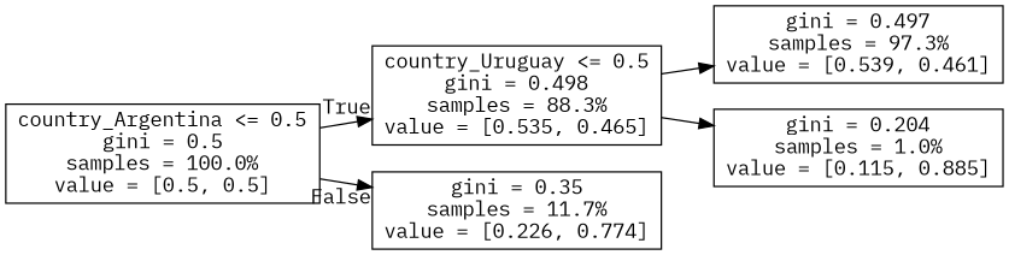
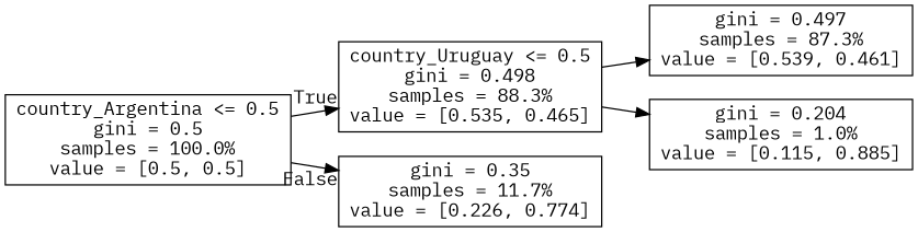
  digraph {
    rankdir=LR
    fontname="IBM Plex Mono"
    node [shape=box fontname="IBM Plex Mono"]
    edge [fontname="IBM Plex Mono"]
    n1 [label="country_Argentina <= 0.5\ngini = 0.5\nsamples = 100.0%\nvalue = [0.5, 0.5]"]
    n2 [label="country_Uruguay <= 0.5\ngini = 0.498\nsamples = 88.3%\nvalue = [0.535, 0.465]"]
    n3 [label="gini = 0.35\nsamples = 11.7%\nvalue = [0.226, 0.774]"]
-   n4 [label="gini = 0.497\nsamples = 97.3%\nvalue = [0.539, 0.461]"]
+   n4 [label="gini = 0.497\nsamples = 87.3%\nvalue = [0.539, 0.461]"]
    n5 [label="gini = 0.204\nsamples = 1.0%\nvalue = [0.115, 0.885]"]
    n1 -> n2 [headlabel=True labelangle=-45 labeldistance=2.5]
    n1 -> n3 [headlabel=False labelangle=45 labeldistance=2.5]
    n2 -> n4
    n2 -> n5
  }
